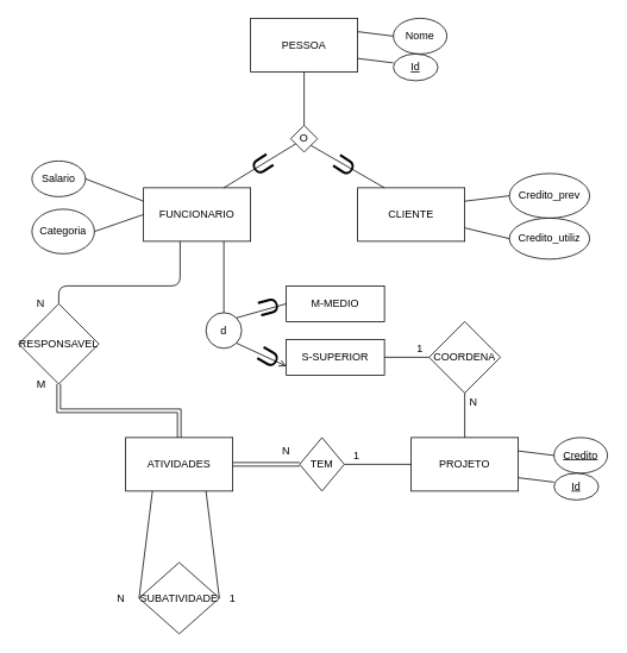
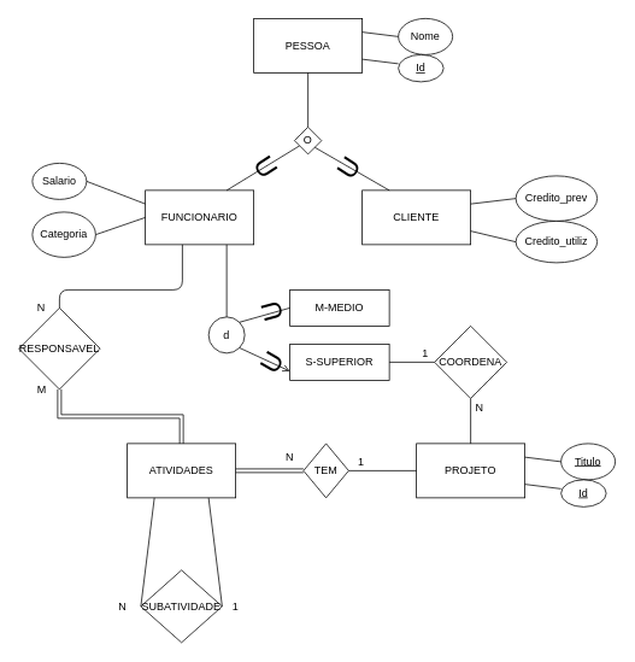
  <mxCell id="0" />
  <mxCell id="1" parent="0" />
  <mxCell id="2" value="PESSOA" style="rounded=0;whiteSpace=wrap;html=1;" vertex="1" parent="1"><mxGeometry x="280" y="20" width="120" height="60" as="geometry" /></mxCell>
  <mxCell id="3" value="FUNCIONARIO" style="rounded=0;whiteSpace=wrap;html=1;" vertex="1" parent="1"><mxGeometry x="160" y="210" width="120" height="60" as="geometry" /></mxCell>
  <mxCell id="4" value="CLIENTE" style="rounded=0;whiteSpace=wrap;html=1;" vertex="1" parent="1"><mxGeometry x="400" y="210" width="120" height="60" as="geometry" /></mxCell>
  <mxCell id="5" value="" style="endArrow=none;html=1;exitX=0.75;exitY=0;exitDx=0;exitDy=0;" edge="1" parent="1" source="3" target="6"><mxGeometry width="50" height="50" relative="1" as="geometry"><mxPoint x="510" y="430" as="sourcePoint" /><mxPoint x="560" y="380" as="targetPoint" /></mxGeometry></mxCell>
  <mxCell id="6" value="O" style="rhombus;whiteSpace=wrap;html=1;aspect=fixed;" vertex="1" parent="1"><mxGeometry x="325" y="140" width="30" height="30" as="geometry" /></mxCell>
  <mxCell id="7" value="" style="endArrow=none;html=1;exitX=0.25;exitY=0;exitDx=0;exitDy=0;entryX=1;entryY=1;entryDx=0;entryDy=0;" edge="1" parent="1" source="4" target="6"><mxGeometry width="50" height="50" relative="1" as="geometry"><mxPoint x="510" y="430" as="sourcePoint" /><mxPoint x="560" y="380" as="targetPoint" /></mxGeometry></mxCell>
  <mxCell id="8" value="" style="endArrow=none;html=1;exitX=0.5;exitY=0;exitDx=0;exitDy=0;entryX=0.5;entryY=1;entryDx=0;entryDy=0;" edge="1" parent="1" source="6" target="2"><mxGeometry width="50" height="50" relative="1" as="geometry"><mxPoint x="510" y="430" as="sourcePoint" /><mxPoint x="560" y="380" as="targetPoint" /></mxGeometry></mxCell>
  <mxCell id="9" value="&lt;font style=&quot;font-size: 30px&quot;&gt;U&lt;/font&gt;" style="text;html=1;strokeColor=none;fillColor=none;align=center;verticalAlign=middle;whiteSpace=wrap;rounded=0;rotation=57;" vertex="1" parent="1"><mxGeometry x="209" y="124" width="170" height="120" as="geometry" /></mxCell>
  <mxCell id="10" value="&lt;font style=&quot;font-size: 30px&quot;&gt;U&lt;/font&gt;" style="text;html=1;strokeColor=none;fillColor=none;align=center;verticalAlign=middle;whiteSpace=wrap;rounded=0;rotation=-57;" vertex="1" parent="1"><mxGeometry x="300" y="125" width="170" height="120" as="geometry" /></mxCell>
  <mxCell id="11" value="Nome" style="ellipse;whiteSpace=wrap;html=1;" vertex="1" parent="1"><mxGeometry x="440" y="20" width="60" height="40" as="geometry" /></mxCell>
  <mxCell id="12" value="&lt;u&gt;Id&lt;/u&gt;" style="ellipse;whiteSpace=wrap;html=1;" vertex="1" parent="1"><mxGeometry x="440" y="60" width="50" height="30" as="geometry" /></mxCell>
  <mxCell id="13" value="" style="endArrow=none;html=1;exitX=1;exitY=0.25;exitDx=0;exitDy=0;entryX=0;entryY=0.5;entryDx=0;entryDy=0;" edge="1" parent="1" source="2" target="11"><mxGeometry width="50" height="50" relative="1" as="geometry"><mxPoint x="510" y="140" as="sourcePoint" /><mxPoint x="560" y="90" as="targetPoint" /></mxGeometry></mxCell>
  <mxCell id="14" value="" style="endArrow=none;html=1;exitX=1;exitY=0.75;exitDx=0;exitDy=0;" edge="1" parent="1" source="2"><mxGeometry width="50" height="50" relative="1" as="geometry"><mxPoint x="510" y="140" as="sourcePoint" /><mxPoint x="440" y="70" as="targetPoint" /></mxGeometry></mxCell>
  <mxCell id="15" value="Salario" style="ellipse;whiteSpace=wrap;html=1;" vertex="1" parent="1"><mxGeometry x="35" y="180" width="60" height="40" as="geometry" /></mxCell>
  <mxCell id="16" value="Categoria" style="ellipse;whiteSpace=wrap;html=1;" vertex="1" parent="1"><mxGeometry x="35" y="234" width="70" height="50" as="geometry" /></mxCell>
  <mxCell id="17" value="" style="endArrow=none;html=1;exitX=1;exitY=0.5;exitDx=0;exitDy=0;entryX=0;entryY=0.25;entryDx=0;entryDy=0;" edge="1" parent="1" source="15" target="3"><mxGeometry width="50" height="50" relative="1" as="geometry"><mxPoint x="340" y="250" as="sourcePoint" /><mxPoint x="390" y="200" as="targetPoint" /></mxGeometry></mxCell>
  <mxCell id="18" value="" style="endArrow=none;html=1;exitX=1;exitY=0.5;exitDx=0;exitDy=0;" edge="1" parent="1" source="16"><mxGeometry width="50" height="50" relative="1" as="geometry"><mxPoint x="110" y="214" as="sourcePoint" /><mxPoint x="160" y="240" as="targetPoint" /></mxGeometry></mxCell>
  <mxCell id="19" value="Credito_prev" style="ellipse;whiteSpace=wrap;html=1;" vertex="1" parent="1"><mxGeometry x="570" y="194" width="90" height="50" as="geometry" /></mxCell>
  <mxCell id="20" value="Credito_utiliz" style="ellipse;whiteSpace=wrap;html=1;" vertex="1" parent="1"><mxGeometry x="570" y="244" width="90" height="46" as="geometry" /></mxCell>
  <mxCell id="21" value="" style="endArrow=none;html=1;exitX=0;exitY=0.5;exitDx=0;exitDy=0;entryX=1;entryY=0.25;entryDx=0;entryDy=0;" edge="1" parent="1" source="19" target="4"><mxGeometry width="50" height="50" relative="1" as="geometry"><mxPoint x="340" y="250" as="sourcePoint" /><mxPoint x="390" y="200" as="targetPoint" /></mxGeometry></mxCell>
  <mxCell id="22" value="" style="endArrow=none;html=1;exitX=1;exitY=0.75;exitDx=0;exitDy=0;entryX=0;entryY=0.5;entryDx=0;entryDy=0;" edge="1" parent="1" source="4" target="20"><mxGeometry width="50" height="50" relative="1" as="geometry"><mxPoint x="340" y="250" as="sourcePoint" /><mxPoint x="390" y="200" as="targetPoint" /></mxGeometry></mxCell>
  <mxCell id="23" value="PROJETO" style="rounded=0;whiteSpace=wrap;html=1;" vertex="1" parent="1"><mxGeometry x="460" y="490" width="120" height="60" as="geometry" /></mxCell>
- <mxCell id="24" value="&lt;u&gt;Credito&lt;/u&gt;" style="ellipse;whiteSpace=wrap;html=1;" vertex="1" parent="1"><mxGeometry x="620" y="490" width="60" height="40" as="geometry" /></mxCell>
+ <mxCell id="24" value="&lt;u&gt;Titulo&lt;/u&gt;" style="ellipse;whiteSpace=wrap;html=1;" vertex="1" parent="1"><mxGeometry x="620" y="490" width="60" height="40" as="geometry" /></mxCell>
  <mxCell id="25" value="&lt;u&gt;Id&lt;/u&gt;" style="ellipse;whiteSpace=wrap;html=1;" vertex="1" parent="1"><mxGeometry x="620" y="530" width="50" height="30" as="geometry" /></mxCell>
  <mxCell id="26" value="" style="endArrow=none;html=1;exitX=1;exitY=0.25;exitDx=0;exitDy=0;entryX=0;entryY=0.5;entryDx=0;entryDy=0;" edge="1" parent="1" source="23" target="24"><mxGeometry width="50" height="50" relative="1" as="geometry"><mxPoint x="690" y="610" as="sourcePoint" /><mxPoint x="740" y="560" as="targetPoint" /></mxGeometry></mxCell>
  <mxCell id="27" value="" style="endArrow=none;html=1;exitX=1;exitY=0.75;exitDx=0;exitDy=0;" edge="1" parent="1" source="23"><mxGeometry width="50" height="50" relative="1" as="geometry"><mxPoint x="690" y="610" as="sourcePoint" /><mxPoint x="620" y="540" as="targetPoint" /></mxGeometry></mxCell>
  <mxCell id="28" value="RESPONSAVEL" style="rhombus;whiteSpace=wrap;html=1;" vertex="1" parent="1"><mxGeometry x="20" y="340" width="90" height="90" as="geometry" /></mxCell>
  <mxCell id="29" value="ATIVIDADES" style="rounded=0;whiteSpace=wrap;html=1;" vertex="1" parent="1"><mxGeometry x="140" y="490" width="120" height="60" as="geometry" /></mxCell>
  <mxCell id="30" value="TEM" style="rhombus;whiteSpace=wrap;html=1;" vertex="1" parent="1"><mxGeometry x="335" y="490" width="50" height="60" as="geometry" /></mxCell>
  <mxCell id="31" value="" style="endArrow=none;html=1;exitX=1;exitY=0.5;exitDx=0;exitDy=0;entryX=0;entryY=0.5;entryDx=0;entryDy=0;" edge="1" parent="1" source="30" target="23"><mxGeometry width="50" height="50" relative="1" as="geometry"><mxPoint x="360" y="420" as="sourcePoint" /><mxPoint x="410" y="370" as="targetPoint" /></mxGeometry></mxCell>
  <mxCell id="32" value="SUBATIVIDADE" style="rhombus;whiteSpace=wrap;html=1;" vertex="1" parent="1"><mxGeometry x="155" y="630" width="90" height="80" as="geometry" /></mxCell>
  <mxCell id="33" value="" style="endArrow=none;html=1;exitX=0.75;exitY=1;exitDx=0;exitDy=0;entryX=1;entryY=0.5;entryDx=0;entryDy=0;" edge="1" parent="1" source="29" target="32"><mxGeometry width="50" height="50" relative="1" as="geometry"><mxPoint x="360" y="420" as="sourcePoint" /><mxPoint x="410" y="370" as="targetPoint" /></mxGeometry></mxCell>
  <mxCell id="34" value="" style="endArrow=none;html=1;exitX=0;exitY=0.5;exitDx=0;exitDy=0;entryX=0.25;entryY=1;entryDx=0;entryDy=0;" edge="1" parent="1" source="32" target="29"><mxGeometry width="50" height="50" relative="1" as="geometry"><mxPoint x="360" y="420" as="sourcePoint" /><mxPoint x="410" y="370" as="targetPoint" /></mxGeometry></mxCell>
  <mxCell id="35" value="" style="shape=link;html=1;rounded=0;exitX=1;exitY=0.5;exitDx=0;exitDy=0;entryX=0;entryY=0.5;entryDx=0;entryDy=0;" edge="1" parent="1" source="29" target="30"><mxGeometry relative="1" as="geometry"><mxPoint x="300" y="390" as="sourcePoint" /><mxPoint x="460" y="390" as="targetPoint" /></mxGeometry></mxCell>
  <mxCell id="36" value="" style="shape=link;html=1;rounded=0;exitX=0.5;exitY=0;exitDx=0;exitDy=0;entryX=0.5;entryY=1;entryDx=0;entryDy=0;" edge="1" parent="1" source="29" target="28"><mxGeometry relative="1" as="geometry"><mxPoint x="280" y="320" as="sourcePoint" /><mxPoint x="440" y="320" as="targetPoint" /><Array as="points"><mxPoint x="200" y="460" /><mxPoint x="65" y="460" /></Array></mxGeometry></mxCell>
  <mxCell id="37" value="" style="endArrow=none;html=1;exitX=0.5;exitY=0;exitDx=0;exitDy=0;entryX=0.342;entryY=1;entryDx=0;entryDy=0;entryPerimeter=0;" edge="1" parent="1" source="28" target="3"><mxGeometry width="50" height="50" relative="1" as="geometry"><mxPoint x="340" y="350" as="sourcePoint" /><mxPoint x="230" y="300" as="targetPoint" /><Array as="points"><mxPoint x="65" y="320" /><mxPoint x="201" y="320" /></Array></mxGeometry></mxCell>
  <mxCell id="38" value="d" style="ellipse;whiteSpace=wrap;html=1;aspect=fixed;" vertex="1" parent="1"><mxGeometry x="230" y="350" width="40" height="40" as="geometry" /></mxCell>
  <mxCell id="39" value="" style="endArrow=none;html=1;exitX=0.75;exitY=1;exitDx=0;exitDy=0;" edge="1" parent="1" source="3"><mxGeometry width="50" height="50" relative="1" as="geometry"><mxPoint x="340" y="350" as="sourcePoint" /><mxPoint x="250" y="350" as="targetPoint" /></mxGeometry></mxCell>
  <mxCell id="40" value="M-MEDIO" style="rounded=0;whiteSpace=wrap;html=1;" vertex="1" parent="1"><mxGeometry x="320" y="320" width="110" height="40" as="geometry" /></mxCell>
  <mxCell id="41" value="S-SUPERIOR" style="rounded=0;whiteSpace=wrap;html=1;" vertex="1" parent="1"><mxGeometry x="320" y="380" width="110" height="40" as="geometry" /></mxCell>
  <mxCell id="42" value="" style="endArrow=none;html=1;exitX=1;exitY=0;exitDx=0;exitDy=0;entryX=0;entryY=0.5;entryDx=0;entryDy=0;" edge="1" parent="1" source="38" target="40"><mxGeometry width="50" height="50" relative="1" as="geometry"><mxPoint x="340" y="350" as="sourcePoint" /><mxPoint x="390" y="300" as="targetPoint" /></mxGeometry></mxCell>
  <mxCell id="43" value="" style="endArrow=open;html=1;exitX=1;exitY=1;exitDx=0;exitDy=0;entryX=0;entryY=0.75;entryDx=0;entryDy=0;" edge="1" parent="1" source="38" target="41"><mxGeometry width="50" height="50" relative="1" as="geometry"><mxPoint x="340" y="350" as="sourcePoint" /><mxPoint x="390" y="300" as="targetPoint" /></mxGeometry></mxCell>
  <mxCell id="44" value="&lt;font style=&quot;font-size: 30px&quot;&gt;U&lt;/font&gt;" style="text;html=1;strokeColor=none;fillColor=none;align=center;verticalAlign=middle;whiteSpace=wrap;rounded=0;rotation=-105;" vertex="1" parent="1"><mxGeometry x="215" y="284" width="170" height="120" as="geometry" /></mxCell>
  <mxCell id="45" value="&lt;font style=&quot;font-size: 30px&quot;&gt;U&lt;/font&gt;" style="text;html=1;strokeColor=none;fillColor=none;align=center;verticalAlign=middle;whiteSpace=wrap;rounded=0;rotation=-60;" vertex="1" parent="1"><mxGeometry x="215" y="340" width="170" height="120" as="geometry" /></mxCell>
  <mxCell id="46" value="COORDENA" style="rhombus;whiteSpace=wrap;html=1;" vertex="1" parent="1"><mxGeometry x="480" y="360" width="80" height="80" as="geometry" /></mxCell>
  <mxCell id="47" value="" style="endArrow=none;html=1;exitX=0.5;exitY=0;exitDx=0;exitDy=0;entryX=0.5;entryY=1;entryDx=0;entryDy=0;" edge="1" parent="1" source="23" target="46"><mxGeometry width="50" height="50" relative="1" as="geometry"><mxPoint x="340" y="350" as="sourcePoint" /><mxPoint x="390" y="300" as="targetPoint" /></mxGeometry></mxCell>
  <mxCell id="48" value="" style="endArrow=none;html=1;exitX=1;exitY=0.5;exitDx=0;exitDy=0;entryX=0;entryY=0.5;entryDx=0;entryDy=0;" edge="1" parent="1" source="41" target="46"><mxGeometry width="50" height="50" relative="1" as="geometry"><mxPoint x="340" y="350" as="sourcePoint" /><mxPoint x="390" y="300" as="targetPoint" /></mxGeometry></mxCell>
  <mxCell id="49" value="1" style="text;html=1;strokeColor=none;fillColor=none;align=center;verticalAlign=middle;whiteSpace=wrap;rounded=0;" vertex="1" parent="1"><mxGeometry x="379" y="500" width="40" height="20" as="geometry" /></mxCell>
  <mxCell id="50" value="N" style="text;html=1;strokeColor=none;fillColor=none;align=center;verticalAlign=middle;whiteSpace=wrap;rounded=0;" vertex="1" parent="1"><mxGeometry x="300" y="495" width="40" height="20" as="geometry" /></mxCell>
  <mxCell id="51" value="1" style="text;html=1;strokeColor=none;fillColor=none;align=center;verticalAlign=middle;whiteSpace=wrap;rounded=0;" vertex="1" parent="1"><mxGeometry x="450" y="380" width="40" height="20" as="geometry" /></mxCell>
  <mxCell id="52" value="N" style="text;html=1;strokeColor=none;fillColor=none;align=center;verticalAlign=middle;whiteSpace=wrap;rounded=0;" vertex="1" parent="1"><mxGeometry x="510" y="440" width="40" height="20" as="geometry" /></mxCell>
  <mxCell id="53" value="M" style="text;html=1;align=center;verticalAlign=middle;resizable=0;points=[];autosize=1;" vertex="1" parent="1"><mxGeometry x="30" y="420" width="30" height="20" as="geometry" /></mxCell>
  <mxCell id="54" value="N" style="text;html=1;strokeColor=none;fillColor=none;align=center;verticalAlign=middle;whiteSpace=wrap;rounded=0;" vertex="1" parent="1"><mxGeometry x="25" y="330" width="40" height="20" as="geometry" /></mxCell>
  <mxCell id="55" value="1" style="text;html=1;strokeColor=none;fillColor=none;align=center;verticalAlign=middle;whiteSpace=wrap;rounded=0;" vertex="1" parent="1"><mxGeometry x="240" y="660" width="40" height="20" as="geometry" /></mxCell>
  <mxCell id="56" value="N" style="text;html=1;strokeColor=none;fillColor=none;align=center;verticalAlign=middle;whiteSpace=wrap;rounded=0;" vertex="1" parent="1"><mxGeometry x="115" y="660" width="40" height="20" as="geometry" /></mxCell>
